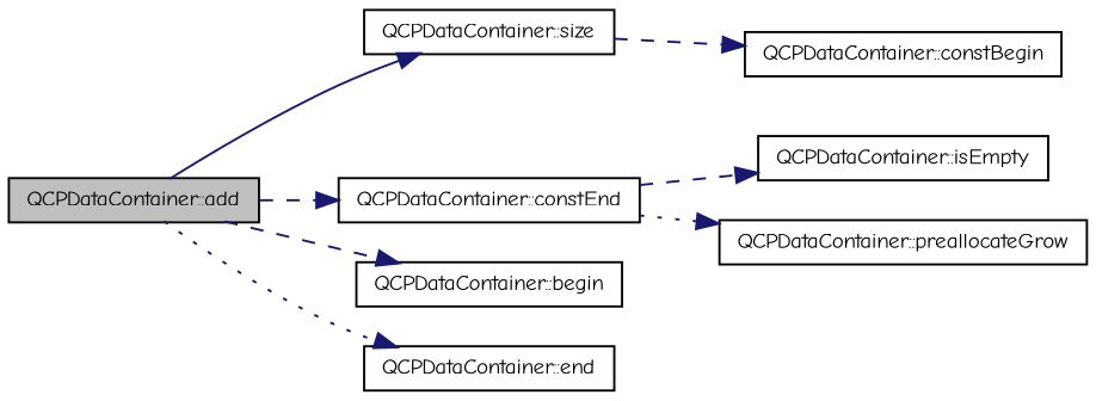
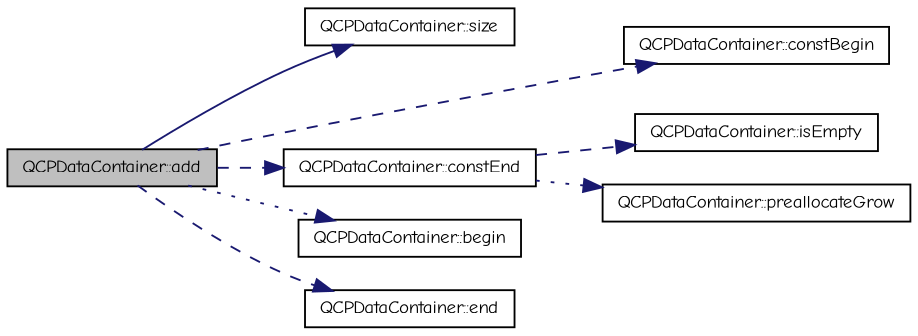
  digraph {
    fontname="Comic Neue"
    rankdir=LR
    node [color=black fillcolor=white fontname="Comic Neue" fontsize=10 shape=record style=filled]
    edge [color=midnightblue fontname="Comic Neue" fontsize=10 labelfontname=Helvetica labelfontsize=10 style=dashed]
    n1 [fillcolor=grey75 fontcolor=black height=0.2 label="QCPDataContainer::add" width=0.4]
    n2 [height=0.2 label="QCPDataContainer::size" width=0.4]
    n3 [height=0.2 label="QCPDataContainer::constBegin" width=0.4]
    n4 [height=0.2 label="QCPDataContainer::constEnd" width=0.4]
    n5 [height=0.2 label="QCPDataContainer::begin" width=0.4]
    n6 [height=0.2 label="QCPDataContainer::end" width=0.4]
    n7 [height=0.2 label="QCPDataContainer::isEmpty" width=0.4]
    n8 [height=0.2 label="QCPDataContainer::preallocateGrow" width=0.4]
    n1 -> n2 [style=solid]
-   n2 -> n3
+   n1 -> n3
    n1 -> n4
-   n1 -> n5
-   n1 -> n6 [style=dotted]
+   n1 -> n5 [style=dotted]
+   n1 -> n6
    n4 -> n7
    n4 -> n8 [style=dotted]
  }
